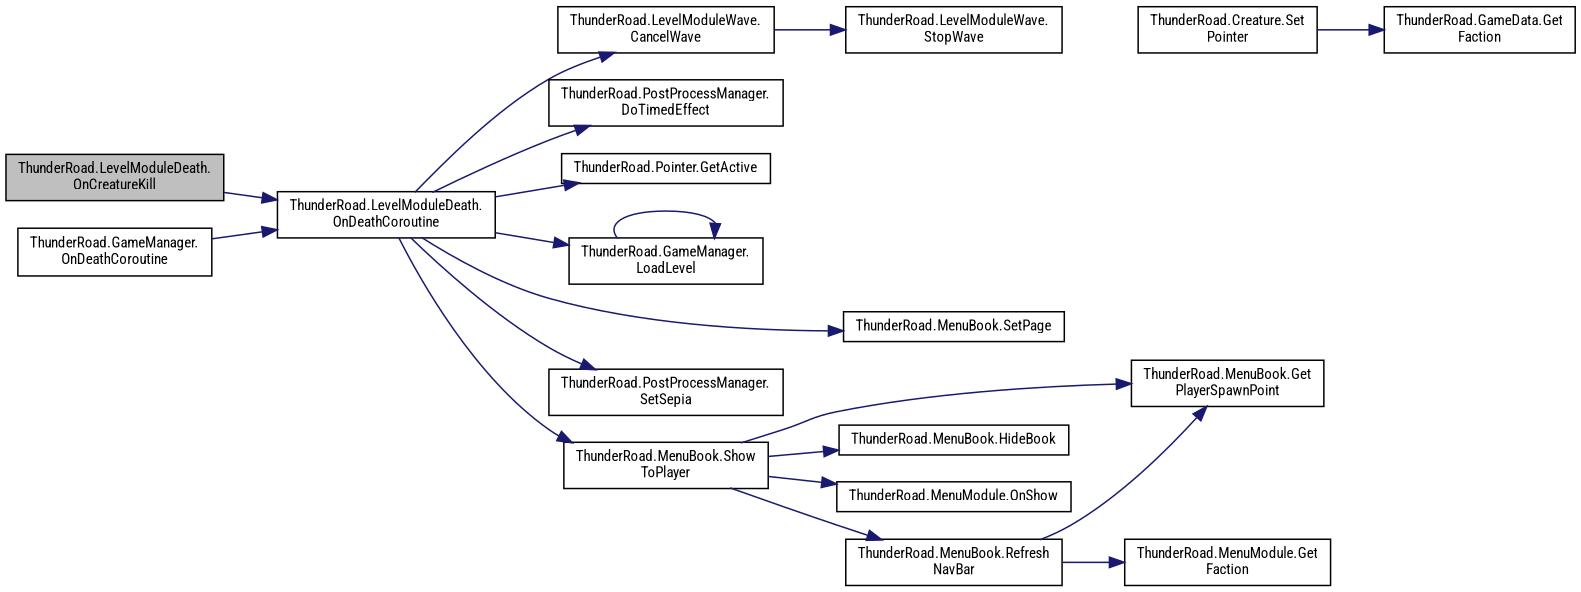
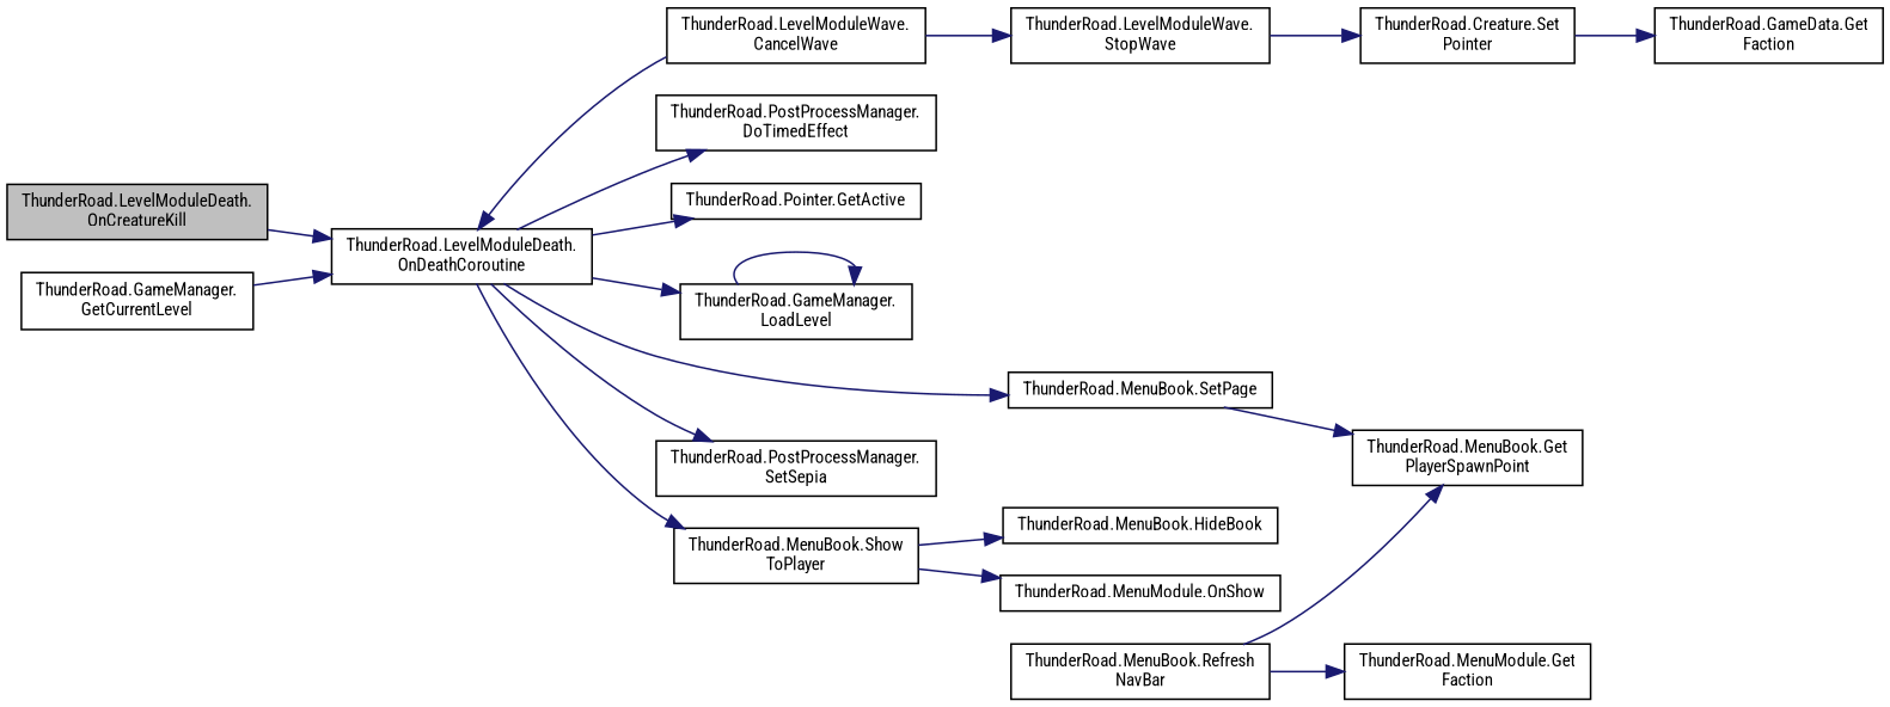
  digraph {
    fontname="Roboto Condensed"
    rankdir=LR
    node [color=black fillcolor=white fontname="Roboto Condensed" fontsize=10 shape=record style=filled]
    edge [color=midnightblue fontname="Roboto Condensed" fontsize=10 labelfontname=Helvetica labelfontsize=10 style=solid]
    n1 [fillcolor=grey75 fontcolor=black height=0.2 label="ThunderRoad.LevelModuleDeath.\lOnCreatureKill" width=0.4]
    n2 [height=0.2 label="ThunderRoad.LevelModuleDeath.\lOnDeathCoroutine" width=0.4]
    n3 [height=0.2 label="ThunderRoad.LevelModuleWave.\lCancelWave" width=0.4]
    n4 [height=0.2 label="ThunderRoad.PostProcessManager.\lDoTimedEffect" width=0.4]
    n5 [height=0.2 label="ThunderRoad.Pointer.GetActive" width=0.4]
    n6 [height=0.2 label="ThunderRoad.GameManager.\lLoadLevel" width=0.4]
    n7 [height=0.2 label="ThunderRoad.MenuBook.SetPage" width=0.4]
    n8 [height=0.2 label="ThunderRoad.PostProcessManager.\lSetSepia" width=0.4]
    n9 [height=0.2 label="ThunderRoad.MenuBook.Show\lToPlayer" width=0.4]
    n10 [height=0.2 label="ThunderRoad.LevelModuleWave.\lStopWave" width=0.4]
-   n11 [height=0.2 label="ThunderRoad.GameManager.\lOnDeathCoroutine" width=0.4]
+   n11 [height=0.2 label="ThunderRoad.GameManager.\lGetCurrentLevel" width=0.4]
    n12 [height=0.2 label="ThunderRoad.MenuBook.Get\lPlayerSpawnPoint" width=0.4]
    n13 [height=0.2 label="ThunderRoad.MenuBook.HideBook" width=0.4]
    n14 [height=0.2 label="ThunderRoad.MenuModule.OnShow" width=0.4]
    n15 [height=0.2 label="ThunderRoad.MenuBook.Refresh\lNavBar" width=0.4]
    n16 [height=0.2 label="ThunderRoad.Creature.Set\lPointer" width=0.4]
    n17 [height=0.2 label="ThunderRoad.GameData.Get\lFaction" width=0.4]
    n18 [height=0.2 label="ThunderRoad.MenuModule.Get\lFaction" width=0.4]
    n1 -> n2
-   n2 -> n3
+   n3 -> n2
    n2 -> n4
    n2 -> n5
    n2 -> n6
    n2 -> n7
    n2 -> n8
    n2 -> n9
    n3 -> n10
    n6 -> n6
-   n9 -> n12
+   n7 -> n12
    n9 -> n13
    n9 -> n14
-   n9 -> n15
+   n10 -> n16
    n11 -> n2
    n15 -> n12
    n15 -> n18
    n16 -> n17
  }
